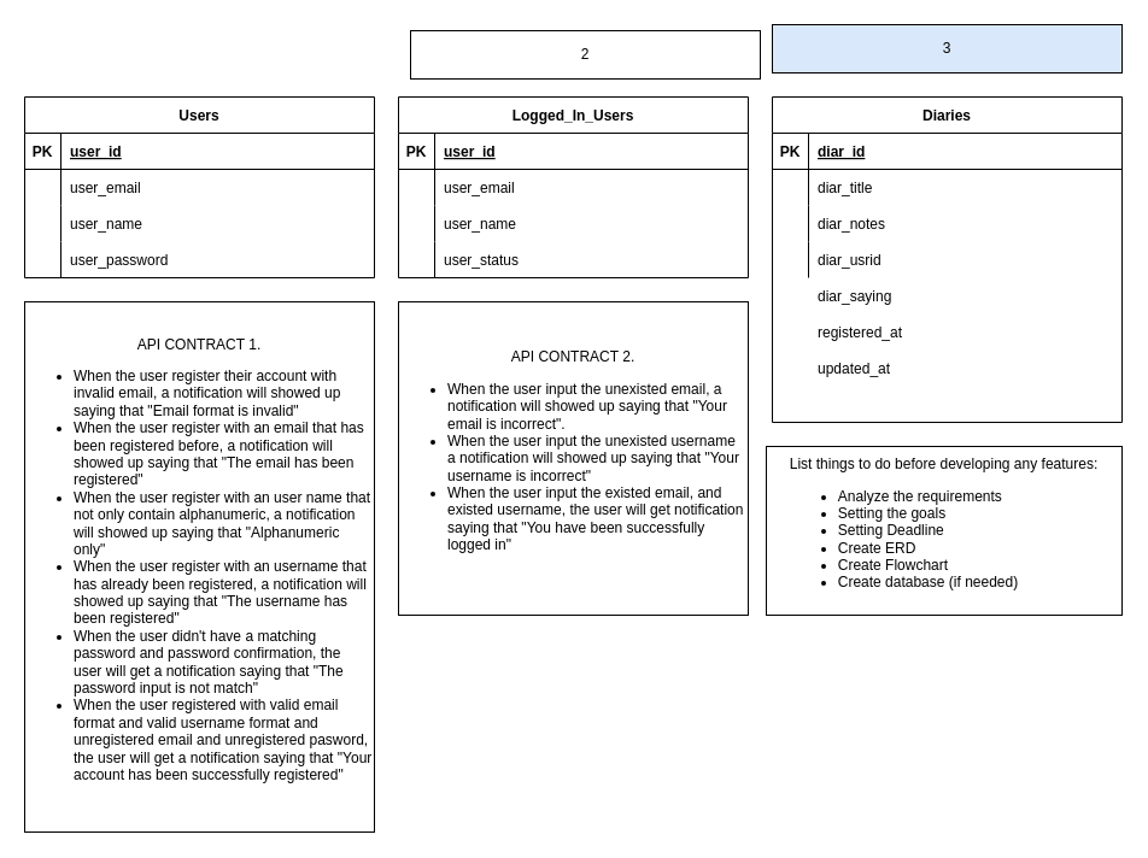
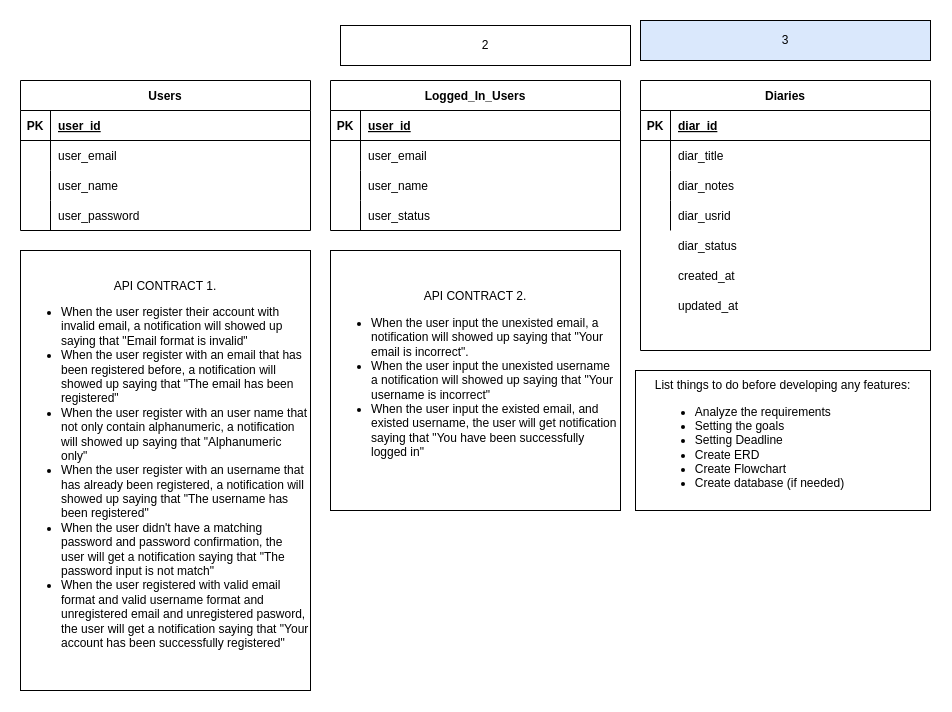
  <mxCell id="0" />
  <mxCell id="1" parent="0" />
  <mxCell id="2" value="Users" style="shape=table;startSize=30;container=1;collapsible=1;childLayout=tableLayout;fixedRows=1;rowLines=0;fontStyle=1;align=center;resizeLast=1;" parent="1" vertex="1"><mxGeometry x="20" y="80" width="290" height="150" as="geometry" /></mxCell>
  <mxCell id="3" value="" style="shape=tableRow;horizontal=0;startSize=0;swimlaneHead=0;swimlaneBody=0;fillColor=none;collapsible=0;dropTarget=0;points=[[0,0.5],[1,0.5]];portConstraint=eastwest;top=0;left=0;right=0;bottom=1;" parent="2" vertex="1"><mxGeometry y="30" width="290" height="30" as="geometry" /></mxCell>
  <mxCell id="4" value="PK" style="shape=partialRectangle;connectable=0;fillColor=none;top=0;left=0;bottom=0;right=0;fontStyle=1;overflow=hidden;" parent="3" vertex="1"><mxGeometry width="30" height="30" as="geometry"><mxRectangle width="30" height="30" as="alternateBounds" /></mxGeometry></mxCell>
  <mxCell id="5" value="user_id" style="shape=partialRectangle;connectable=0;fillColor=none;top=0;left=0;bottom=0;right=0;align=left;spacingLeft=6;fontStyle=5;overflow=hidden;" parent="3" vertex="1"><mxGeometry x="30" width="260" height="30" as="geometry"><mxRectangle width="260" height="30" as="alternateBounds" /></mxGeometry></mxCell>
  <mxCell id="6" value="" style="shape=tableRow;horizontal=0;startSize=0;swimlaneHead=0;swimlaneBody=0;fillColor=none;collapsible=0;dropTarget=0;points=[[0,0.5],[1,0.5]];portConstraint=eastwest;top=0;left=0;right=0;bottom=0;" parent="2" vertex="1"><mxGeometry y="60" width="290" height="30" as="geometry" /></mxCell>
  <mxCell id="7" value="" style="shape=partialRectangle;connectable=0;fillColor=none;top=0;left=0;bottom=0;right=0;editable=1;overflow=hidden;" parent="6" vertex="1"><mxGeometry width="30" height="30" as="geometry"><mxRectangle width="30" height="30" as="alternateBounds" /></mxGeometry></mxCell>
  <mxCell id="8" value="user_email" style="shape=partialRectangle;connectable=0;fillColor=none;top=0;left=0;bottom=0;right=0;align=left;spacingLeft=6;overflow=hidden;" parent="6" vertex="1"><mxGeometry x="30" width="260" height="30" as="geometry"><mxRectangle width="260" height="30" as="alternateBounds" /></mxGeometry></mxCell>
  <mxCell id="9" value="" style="shape=tableRow;horizontal=0;startSize=0;swimlaneHead=0;swimlaneBody=0;fillColor=none;collapsible=0;dropTarget=0;points=[[0,0.5],[1,0.5]];portConstraint=eastwest;top=0;left=0;right=0;bottom=0;" parent="2" vertex="1"><mxGeometry y="90" width="290" height="30" as="geometry" /></mxCell>
  <mxCell id="10" value="" style="shape=partialRectangle;connectable=0;fillColor=none;top=0;left=0;bottom=0;right=0;editable=1;overflow=hidden;" parent="9" vertex="1"><mxGeometry width="30" height="30" as="geometry"><mxRectangle width="30" height="30" as="alternateBounds" /></mxGeometry></mxCell>
  <mxCell id="11" value="user_name" style="shape=partialRectangle;connectable=0;fillColor=none;top=0;left=0;bottom=0;right=0;align=left;spacingLeft=6;overflow=hidden;" parent="9" vertex="1"><mxGeometry x="30" width="260" height="30" as="geometry"><mxRectangle width="260" height="30" as="alternateBounds" /></mxGeometry></mxCell>
  <mxCell id="12" value="" style="shape=tableRow;horizontal=0;startSize=0;swimlaneHead=0;swimlaneBody=0;fillColor=none;collapsible=0;dropTarget=0;points=[[0,0.5],[1,0.5]];portConstraint=eastwest;top=0;left=0;right=0;bottom=0;" parent="2" vertex="1"><mxGeometry y="120" width="290" height="30" as="geometry" /></mxCell>
  <mxCell id="13" value="" style="shape=partialRectangle;connectable=0;fillColor=none;top=0;left=0;bottom=0;right=0;editable=1;overflow=hidden;" parent="12" vertex="1"><mxGeometry width="30" height="30" as="geometry"><mxRectangle width="30" height="30" as="alternateBounds" /></mxGeometry></mxCell>
  <mxCell id="14" value="user_password" style="shape=partialRectangle;connectable=0;fillColor=none;top=0;left=0;bottom=0;right=0;align=left;spacingLeft=6;overflow=hidden;" parent="12" vertex="1"><mxGeometry x="30" width="260" height="30" as="geometry"><mxRectangle width="260" height="30" as="alternateBounds" /></mxGeometry></mxCell>
  <mxCell id="15" value="Logged_In_Users" style="shape=table;startSize=30;container=1;collapsible=1;childLayout=tableLayout;fixedRows=1;rowLines=0;fontStyle=1;align=center;resizeLast=1;" vertex="1" parent="1"><mxGeometry x="330" y="80" width="290" height="150" as="geometry" /></mxCell>
  <mxCell id="16" value="" style="shape=tableRow;horizontal=0;startSize=0;swimlaneHead=0;swimlaneBody=0;fillColor=none;collapsible=0;dropTarget=0;points=[[0,0.5],[1,0.5]];portConstraint=eastwest;top=0;left=0;right=0;bottom=1;" vertex="1" parent="15"><mxGeometry y="30" width="290" height="30" as="geometry" /></mxCell>
  <mxCell id="17" value="PK" style="shape=partialRectangle;connectable=0;fillColor=none;top=0;left=0;bottom=0;right=0;fontStyle=1;overflow=hidden;" vertex="1" parent="16"><mxGeometry width="30" height="30" as="geometry"><mxRectangle width="30" height="30" as="alternateBounds" /></mxGeometry></mxCell>
  <mxCell id="18" value="user_id" style="shape=partialRectangle;connectable=0;fillColor=none;top=0;left=0;bottom=0;right=0;align=left;spacingLeft=6;fontStyle=5;overflow=hidden;" vertex="1" parent="16"><mxGeometry x="30" width="260" height="30" as="geometry"><mxRectangle width="260" height="30" as="alternateBounds" /></mxGeometry></mxCell>
  <mxCell id="19" value="" style="shape=tableRow;horizontal=0;startSize=0;swimlaneHead=0;swimlaneBody=0;fillColor=none;collapsible=0;dropTarget=0;points=[[0,0.5],[1,0.5]];portConstraint=eastwest;top=0;left=0;right=0;bottom=0;" vertex="1" parent="15"><mxGeometry y="60" width="290" height="30" as="geometry" /></mxCell>
  <mxCell id="20" value="" style="shape=partialRectangle;connectable=0;fillColor=none;top=0;left=0;bottom=0;right=0;editable=1;overflow=hidden;" vertex="1" parent="19"><mxGeometry width="30" height="30" as="geometry"><mxRectangle width="30" height="30" as="alternateBounds" /></mxGeometry></mxCell>
  <mxCell id="21" value="user_email" style="shape=partialRectangle;connectable=0;fillColor=none;top=0;left=0;bottom=0;right=0;align=left;spacingLeft=6;overflow=hidden;" vertex="1" parent="19"><mxGeometry x="30" width="260" height="30" as="geometry"><mxRectangle width="260" height="30" as="alternateBounds" /></mxGeometry></mxCell>
  <mxCell id="22" value="" style="shape=tableRow;horizontal=0;startSize=0;swimlaneHead=0;swimlaneBody=0;fillColor=none;collapsible=0;dropTarget=0;points=[[0,0.5],[1,0.5]];portConstraint=eastwest;top=0;left=0;right=0;bottom=0;" vertex="1" parent="15"><mxGeometry y="90" width="290" height="30" as="geometry" /></mxCell>
  <mxCell id="23" value="" style="shape=partialRectangle;connectable=0;fillColor=none;top=0;left=0;bottom=0;right=0;editable=1;overflow=hidden;" vertex="1" parent="22"><mxGeometry width="30" height="30" as="geometry"><mxRectangle width="30" height="30" as="alternateBounds" /></mxGeometry></mxCell>
  <mxCell id="24" value="user_name" style="shape=partialRectangle;connectable=0;fillColor=none;top=0;left=0;bottom=0;right=0;align=left;spacingLeft=6;overflow=hidden;" vertex="1" parent="22"><mxGeometry x="30" width="260" height="30" as="geometry"><mxRectangle width="260" height="30" as="alternateBounds" /></mxGeometry></mxCell>
  <mxCell id="25" value="" style="shape=tableRow;horizontal=0;startSize=0;swimlaneHead=0;swimlaneBody=0;fillColor=none;collapsible=0;dropTarget=0;points=[[0,0.5],[1,0.5]];portConstraint=eastwest;top=0;left=0;right=0;bottom=0;" vertex="1" parent="15"><mxGeometry y="120" width="290" height="30" as="geometry" /></mxCell>
  <mxCell id="26" value="" style="shape=partialRectangle;connectable=0;fillColor=none;top=0;left=0;bottom=0;right=0;editable=1;overflow=hidden;" vertex="1" parent="25"><mxGeometry width="30" height="30" as="geometry"><mxRectangle width="30" height="30" as="alternateBounds" /></mxGeometry></mxCell>
  <mxCell id="27" value="user_status" style="shape=partialRectangle;connectable=0;fillColor=none;top=0;left=0;bottom=0;right=0;align=left;spacingLeft=6;overflow=hidden;" vertex="1" parent="25"><mxGeometry x="30" width="260" height="30" as="geometry"><mxRectangle width="260" height="30" as="alternateBounds" /></mxGeometry></mxCell>
  <mxCell id="28" value="Diaries" style="shape=table;startSize=30;container=1;collapsible=1;childLayout=tableLayout;fixedRows=1;rowLines=0;fontStyle=1;align=center;resizeLast=1;" vertex="1" parent="1"><mxGeometry x="640" y="80" width="290" height="270" as="geometry" /></mxCell>
  <mxCell id="29" value="" style="shape=tableRow;horizontal=0;startSize=0;swimlaneHead=0;swimlaneBody=0;fillColor=none;collapsible=0;dropTarget=0;points=[[0,0.5],[1,0.5]];portConstraint=eastwest;top=0;left=0;right=0;bottom=1;" vertex="1" parent="28"><mxGeometry y="30" width="290" height="30" as="geometry" /></mxCell>
  <mxCell id="30" value="PK" style="shape=partialRectangle;connectable=0;fillColor=none;top=0;left=0;bottom=0;right=0;fontStyle=1;overflow=hidden;" vertex="1" parent="29"><mxGeometry width="30" height="30" as="geometry"><mxRectangle width="30" height="30" as="alternateBounds" /></mxGeometry></mxCell>
  <mxCell id="31" value="diar_id" style="shape=partialRectangle;connectable=0;fillColor=none;top=0;left=0;bottom=0;right=0;align=left;spacingLeft=6;fontStyle=5;overflow=hidden;" vertex="1" parent="29"><mxGeometry x="30" width="260" height="30" as="geometry"><mxRectangle width="260" height="30" as="alternateBounds" /></mxGeometry></mxCell>
  <mxCell id="32" value="" style="shape=tableRow;horizontal=0;startSize=0;swimlaneHead=0;swimlaneBody=0;fillColor=none;collapsible=0;dropTarget=0;points=[[0,0.5],[1,0.5]];portConstraint=eastwest;top=0;left=0;right=0;bottom=0;" vertex="1" parent="28"><mxGeometry y="60" width="290" height="30" as="geometry" /></mxCell>
  <mxCell id="33" value="" style="shape=partialRectangle;connectable=0;fillColor=none;top=0;left=0;bottom=0;right=0;editable=1;overflow=hidden;" vertex="1" parent="32"><mxGeometry width="30" height="30" as="geometry"><mxRectangle width="30" height="30" as="alternateBounds" /></mxGeometry></mxCell>
  <mxCell id="34" value="diar_title" style="shape=partialRectangle;connectable=0;fillColor=none;top=0;left=0;bottom=0;right=0;align=left;spacingLeft=6;overflow=hidden;" vertex="1" parent="32"><mxGeometry x="30" width="260" height="30" as="geometry"><mxRectangle width="260" height="30" as="alternateBounds" /></mxGeometry></mxCell>
  <mxCell id="35" value="" style="shape=tableRow;horizontal=0;startSize=0;swimlaneHead=0;swimlaneBody=0;fillColor=none;collapsible=0;dropTarget=0;points=[[0,0.5],[1,0.5]];portConstraint=eastwest;top=0;left=0;right=0;bottom=0;" vertex="1" parent="28"><mxGeometry y="90" width="290" height="30" as="geometry" /></mxCell>
  <mxCell id="36" value="" style="shape=partialRectangle;connectable=0;fillColor=none;top=0;left=0;bottom=0;right=0;editable=1;overflow=hidden;" vertex="1" parent="35"><mxGeometry width="30" height="30" as="geometry"><mxRectangle width="30" height="30" as="alternateBounds" /></mxGeometry></mxCell>
  <mxCell id="37" value="diar_notes" style="shape=partialRectangle;connectable=0;fillColor=none;top=0;left=0;bottom=0;right=0;align=left;spacingLeft=6;overflow=hidden;" vertex="1" parent="35"><mxGeometry x="30" width="260" height="30" as="geometry"><mxRectangle width="260" height="30" as="alternateBounds" /></mxGeometry></mxCell>
  <mxCell id="38" value="" style="shape=tableRow;horizontal=0;startSize=0;swimlaneHead=0;swimlaneBody=0;fillColor=none;collapsible=0;dropTarget=0;points=[[0,0.5],[1,0.5]];portConstraint=eastwest;top=0;left=0;right=0;bottom=0;" vertex="1" parent="28"><mxGeometry y="120" width="290" height="30" as="geometry" /></mxCell>
  <mxCell id="39" value="" style="shape=partialRectangle;connectable=0;fillColor=none;top=0;left=0;bottom=0;right=0;editable=1;overflow=hidden;" vertex="1" parent="38"><mxGeometry width="30" height="30" as="geometry"><mxRectangle width="30" height="30" as="alternateBounds" /></mxGeometry></mxCell>
  <mxCell id="40" value="diar_usrid" style="shape=partialRectangle;connectable=0;fillColor=none;top=0;left=0;bottom=0;right=0;align=left;spacingLeft=6;overflow=hidden;" vertex="1" parent="38"><mxGeometry x="30" width="260" height="30" as="geometry"><mxRectangle width="260" height="30" as="alternateBounds" /></mxGeometry></mxCell>
  <mxCell id="41" value="2" style="rounded=0;whiteSpace=wrap;html=1;" vertex="1" parent="1"><mxGeometry x="340" y="25" width="290" height="40" as="geometry" /></mxCell>
  <mxCell id="42" value="3" style="rounded=0;whiteSpace=wrap;html=1;fillColor=#dae8fc;" vertex="1" parent="1"><mxGeometry x="640" y="20" width="290" height="40" as="geometry" /></mxCell>
  <mxCell id="43" value="" style="shape=tableRow;horizontal=0;startSize=0;swimlaneHead=0;swimlaneBody=0;fillColor=none;collapsible=0;dropTarget=0;points=[[0,0.5],[1,0.5]];portConstraint=eastwest;top=0;left=0;right=0;bottom=0;" vertex="1" parent="1"><mxGeometry x="640" y="230" width="290" height="30" as="geometry" /></mxCell>
  <mxCell id="44" value="" style="shape=partialRectangle;connectable=0;fillColor=none;top=0;left=0;bottom=0;right=0;editable=1;overflow=hidden;" vertex="1" parent="43"><mxGeometry width="30" height="30" as="geometry"><mxRectangle width="30" height="30" as="alternateBounds" /></mxGeometry></mxCell>
- <mxCell id="45" value="diar_saying" style="shape=partialRectangle;connectable=0;fillColor=none;top=0;left=0;bottom=0;right=0;align=left;spacingLeft=6;overflow=hidden;" vertex="1" parent="43"><mxGeometry x="30" width="260" height="30" as="geometry"><mxRectangle width="260" height="30" as="alternateBounds" /></mxGeometry></mxCell>
- <mxCell id="46" value="registered_at" style="shape=partialRectangle;connectable=0;fillColor=none;top=0;left=0;bottom=0;right=0;align=left;spacingLeft=6;overflow=hidden;" vertex="1" parent="1"><mxGeometry x="670" y="260" width="260" height="30" as="geometry"><mxRectangle width="260" height="30" as="alternateBounds" /></mxGeometry></mxCell>
+ <mxCell id="45" value="diar_status" style="shape=partialRectangle;connectable=0;fillColor=none;top=0;left=0;bottom=0;right=0;align=left;spacingLeft=6;overflow=hidden;" vertex="1" parent="43"><mxGeometry x="30" width="260" height="30" as="geometry"><mxRectangle width="260" height="30" as="alternateBounds" /></mxGeometry></mxCell>
+ <mxCell id="46" value="created_at" style="shape=partialRectangle;connectable=0;fillColor=none;top=0;left=0;bottom=0;right=0;align=left;spacingLeft=6;overflow=hidden;" vertex="1" parent="1"><mxGeometry x="670" y="260" width="260" height="30" as="geometry"><mxRectangle width="260" height="30" as="alternateBounds" /></mxGeometry></mxCell>
  <mxCell id="47" value="updated_at" style="shape=partialRectangle;connectable=0;fillColor=none;top=0;left=0;bottom=0;right=0;align=left;spacingLeft=6;overflow=hidden;" vertex="1" parent="1"><mxGeometry x="670" y="290" width="260" height="30" as="geometry"><mxRectangle width="260" height="30" as="alternateBounds" /></mxGeometry></mxCell>
  <mxCell id="48" value="API CONTRACT 1.&lt;br&gt;&lt;ul&gt;&lt;li style=&quot;text-align: left;&quot;&gt;When the user register their account with invalid email, a notification will showed up saying that &quot;Email format is invalid&quot;&lt;br&gt;&lt;/li&gt;&lt;li style=&quot;text-align: left;&quot;&gt;When the user register with an email that has been registered before, a notification will showed up saying that &quot;The email has been registered&quot;&lt;/li&gt;&lt;li style=&quot;text-align: left;&quot;&gt;When the user register with an user name that not only contain alphanumeric, a notification will showed up saying that &quot;Alphanumeric only&quot;&lt;br&gt;&lt;/li&gt;&lt;li style=&quot;text-align: left;&quot;&gt;When the user register with an username that has already been registered, a notification will showed up saying that &quot;The username has been registered&quot;&lt;/li&gt;&lt;li style=&quot;text-align: left;&quot;&gt;When the user didn't have a matching password and password confirmation, the user will get a notification saying that &quot;The password input is not match&quot;&lt;/li&gt;&lt;li style=&quot;text-align: left;&quot;&gt;When the user registered with valid email format and valid username format and unregistered email and unregistered pasword, the user will get a notification saying that &quot;Your account has been successfully registered&quot;&lt;/li&gt;&lt;/ul&gt;" style="rounded=0;whiteSpace=wrap;html=1;" vertex="1" parent="1"><mxGeometry x="20" y="250" width="290" height="440" as="geometry" /></mxCell>
  <mxCell id="49" value="API CONTRACT 2.&lt;br&gt;&lt;ul&gt;&lt;li style=&quot;text-align: left;&quot;&gt;When the user input the unexisted email, a notification will showed up saying that &quot;Your email is incorrect&quot;.&lt;/li&gt;&lt;li style=&quot;text-align: left;&quot;&gt;When the user input the unexisted username a notification will showed up saying that &quot;Your username is incorrect&quot;&lt;/li&gt;&lt;li style=&quot;text-align: left;&quot;&gt;When the user input the existed email, and existed username, the user will get notification saying that &quot;You have been successfully logged in&quot;&lt;/li&gt;&lt;/ul&gt;" style="rounded=0;whiteSpace=wrap;html=1;" vertex="1" parent="1"><mxGeometry x="330" y="250" width="290" height="260" as="geometry" /></mxCell>
  <mxCell id="50" value="List things to do before developing any features:&lt;br&gt;&lt;ul&gt;&lt;li style=&quot;text-align: left;&quot;&gt;Analyze the requirements&lt;/li&gt;&lt;li style=&quot;text-align: left;&quot;&gt;Setting the goals&lt;/li&gt;&lt;li style=&quot;text-align: left;&quot;&gt;Setting Deadline&lt;/li&gt;&lt;li style=&quot;text-align: left;&quot;&gt;Create ERD&lt;/li&gt;&lt;li style=&quot;text-align: left;&quot;&gt;Create Flowchart&lt;/li&gt;&lt;li style=&quot;text-align: left;&quot;&gt;Create database (if needed)&lt;/li&gt;&lt;/ul&gt;" style="rounded=0;whiteSpace=wrap;html=1;" vertex="1" parent="1"><mxGeometry x="635" y="370" width="295" height="140" as="geometry" /></mxCell>
